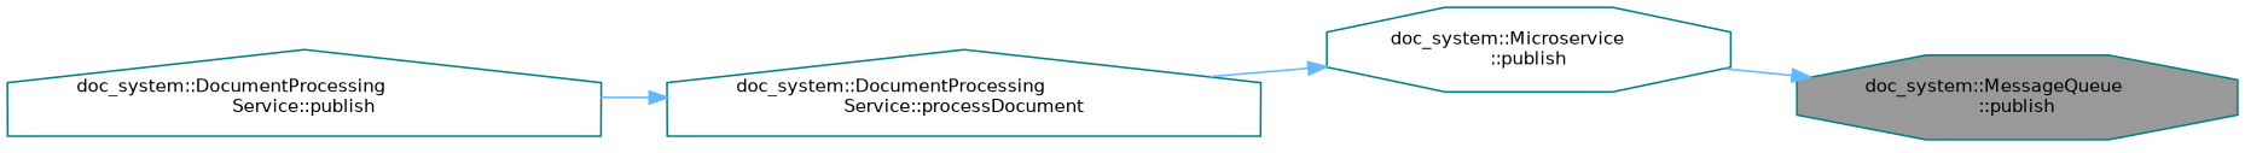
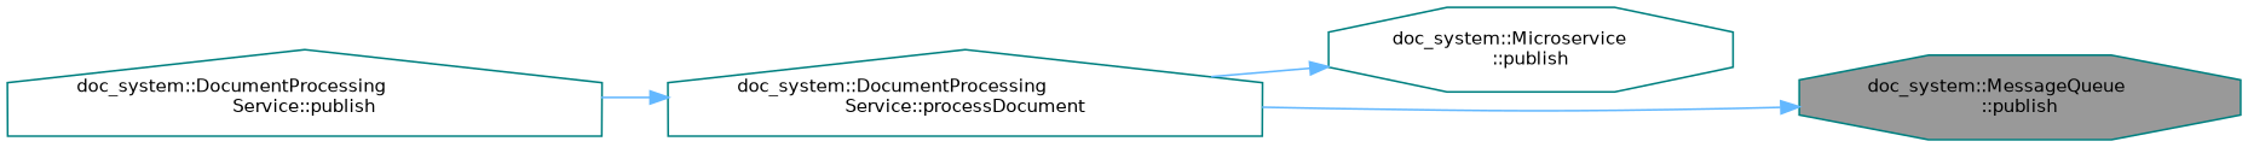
  digraph {
    rankdir=RL
    node [color=teal fillcolor=white fontname=Helvetica fontsize=10 shape=octagon style=filled]
    edge [color=steelblue1 dir=back fontname=Helvetica fontsize=10 labelfontname=Helvetica labelfontsize=10 style=solid]
    n1 [fillcolor=grey60 fontcolor=black height=0.2 label="doc_system::MessageQueue\l::publish" width=0.4]
    n2 [height=0.2 label="doc_system::Microservice\l::publish" width=0.4]
    n3 [height=0.2 label="doc_system::DocumentProcessing\lService::processDocument" shape=house width=0.4]
    n4 [height=0.2 label="doc_system::DocumentProcessing\lService::publish" shape=house width=0.4]
-   n1 -> n2
+   n1 -> n3
    n2 -> n3
    n3 -> n4
  }
